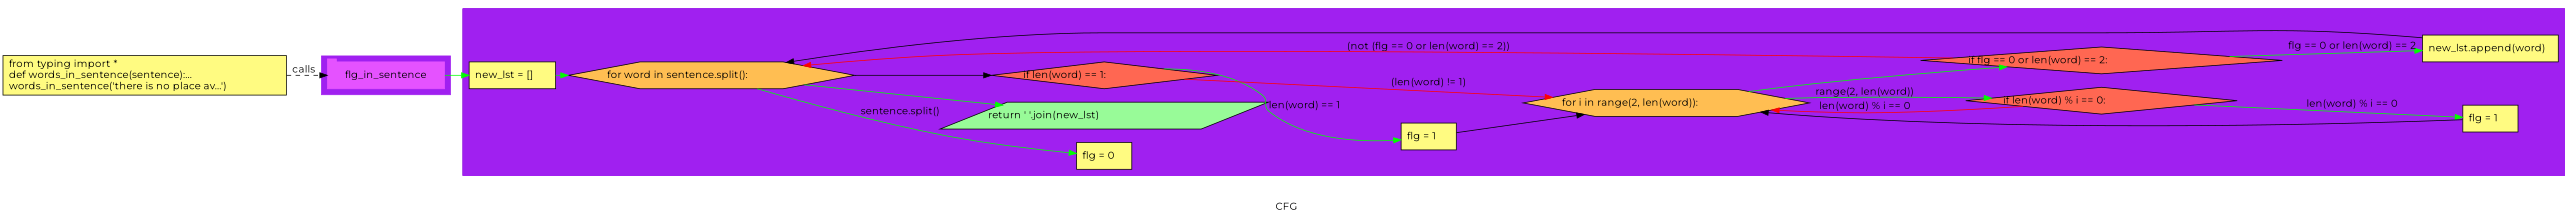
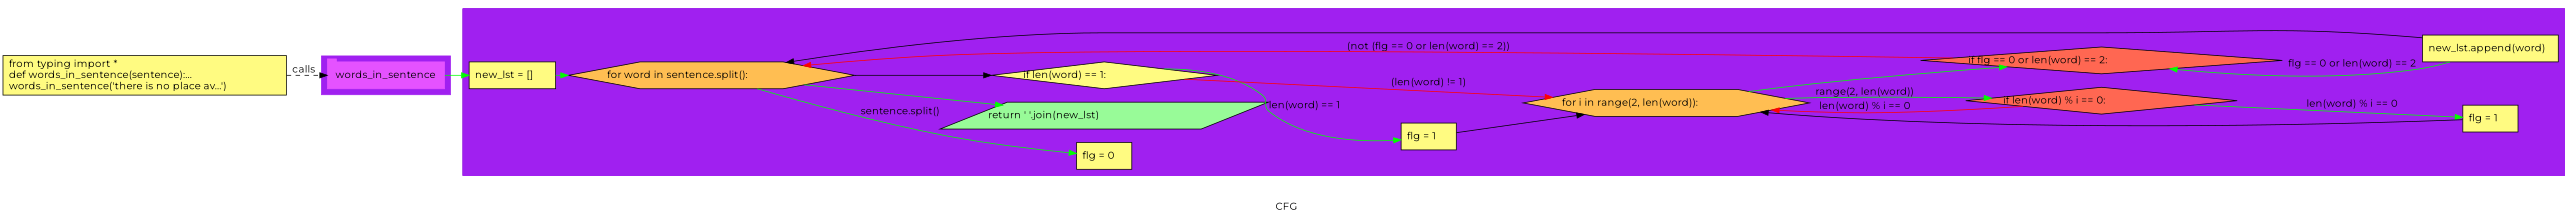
  digraph {
    compound=True
    fontname=Montserrat
    label=CFG
    pack=False
    rankdir=LR
    ranksep=0.02
    node [fontname=Montserrat shape=rectangle style="filled,solid" fillcolor="#FFFB81"]
    edge [color=green fontname=Montserrat]
-   n1 [color="#E552FF" height=0.5 label=flg_in_sentence linenum="[17]" shape=tab style=filled width=2.1806 fillcolor=""]
+   n1 [color="#E552FF" height=0.5 label=words_in_sentence linenum="[17]" shape=tab style=filled width=2.1806 fillcolor=""]
    n2 [height=0.5 label="new_lst = []\l" linenum="[5]" width=1.6111]
    n3 [fillcolor="#FFBE52" height=0.5 label="for word in sentence.split():\l" linenum="[6]" shape=hexagon width=5.3368]
    n4 [height=0.5 label="flg = 0\l" linenum="[7]" width=1.0278]
    n5 [fillcolor="#98fb98" height=0.5 label="return ' '.join(new_lst)\l" linenum="[15]" shape=parallelogram width=5.6912]
-   n6 [fillcolor="#FF6752" height=0.5 label="if len(word) == 1:\l" linenum="[8]" shape=diamond width=4.2128]
+   n6 [height=0.5 label="if len(word) == 1:\l" linenum="[8]" shape=diamond width=4.2128]
    n7 [height=0.5 label="flg = 1\l" linenum="[9]" width=1.0278]
    n8 [fillcolor="#FFBE52" height=0.5 label="for i in range(2, len(word)):\l" linenum="[10]" shape=hexagon width=5.3368]
    n9 [fillcolor="#FF6752" height=0.5 label="if len(word) % i == 0:\l" linenum="[11]" shape=diamond width=5.0554]
    n10 [fillcolor="#FF6752" height=0.5 label="if flg == 0 or len(word) == 2:\l" linenum="[13]" shape=diamond width=6.7405]
    n11 [height=0.5 label="flg = 1\l" linenum="[12]" width=1.0278]
    n12 [height=0.5 label="new_lst.append(word)\l" linenum="[14]" width=2.5278]
    n13 [height=0.73611 label="from typing import *\ldef words_in_sentence(sentence):...\lwords_in_sentence('there is no place av...')\l" linenum="[1]" width=5.2778]
    subgraph cluster_1 {
      color=purple
      compound=true
      label=""
      shape=tab
      style=filled
      n1
    }
    subgraph cluster_2 {
      label=words_in_sentence
      n2
      n3
      n4
      n5
      n6
      n7
      n8
      n9
      n10
      n11
      n12
      subgraph cluster_3 {
        color=purple
        compound=true
        label=""
        shape=tab
        style=filled
      }
      subgraph cluster_4 {
        color=purple
        compound=true
        label=""
        shape=tab
        style=filled
      }
      subgraph cluster_5 {
        color=purple
        compound=true
        label=""
        shape=tab
        style=filled
      }
      subgraph cluster_6 {
        color=purple
        compound=true
        label=""
        shape=tab
        style=filled
      }
      subgraph cluster_7 {
        color=purple
        compound=true
        label=""
        shape=tab
        style=filled
      }
    }
    n1 -> n2
    n2 -> n3
    n3 -> n4 [label="sentence.split()"]
    n3 -> n5
    n3 -> n6 [color=black]
    n6 -> n7 [label="len(word) == 1"]
    n6 -> n8 [color=red label="(len(word) != 1)"]
    n7 -> n8 [color=black]
    n8 -> n9 [label="range(2, len(word))"]
    n8 -> n10
    n9 -> n8 [color=red label="len(word) % i == 0"]
    n9 -> n11 [label="len(word) % i == 0"]
    n10 -> n3 [color=red label="(not (flg == 0 or len(word) == 2))"]
-   n10 -> n12 [label="flg == 0 or len(word) == 2"]
+   n12 -> n10 [label="flg == 0 or len(word) == 2"]
    n11 -> n8 [color=black]
    n12 -> n3 [color=black]
    n13 -> n1 [label=calls style=dashed color=""]
  }
